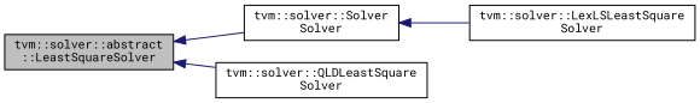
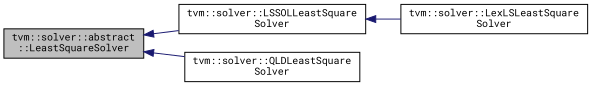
  digraph {
    fontname="Roboto Mono"
    rankdir=LR
    node [color=black fillcolor=white fontname="Roboto Mono" fontsize=10 shape=record style=filled]
    edge [color=midnightblue dir=back fontname="Roboto Mono" fontsize=10 labelfontname=Helvetica labelfontsize=10 style=solid]
    n1 [fillcolor=grey75 fontcolor=black height=0.2 label="tvm::solver::abstract\l::LeastSquareSolver" width=0.4]
-   n2 [height=0.2 label="tvm::solver::Solver\lSolver" width=0.4]
+   n2 [height=0.2 label="tvm::solver::LSSOLLeastSquare\lSolver" width=0.4]
    n3 [height=0.2 label="tvm::solver::QLDLeastSquare\lSolver" width=0.4]
    n4 [height=0.2 label="tvm::solver::LexLSLeastSquare\lSolver" width=0.4]
    n1 -> n2
    n1 -> n3
    n2 -> n4
  }
